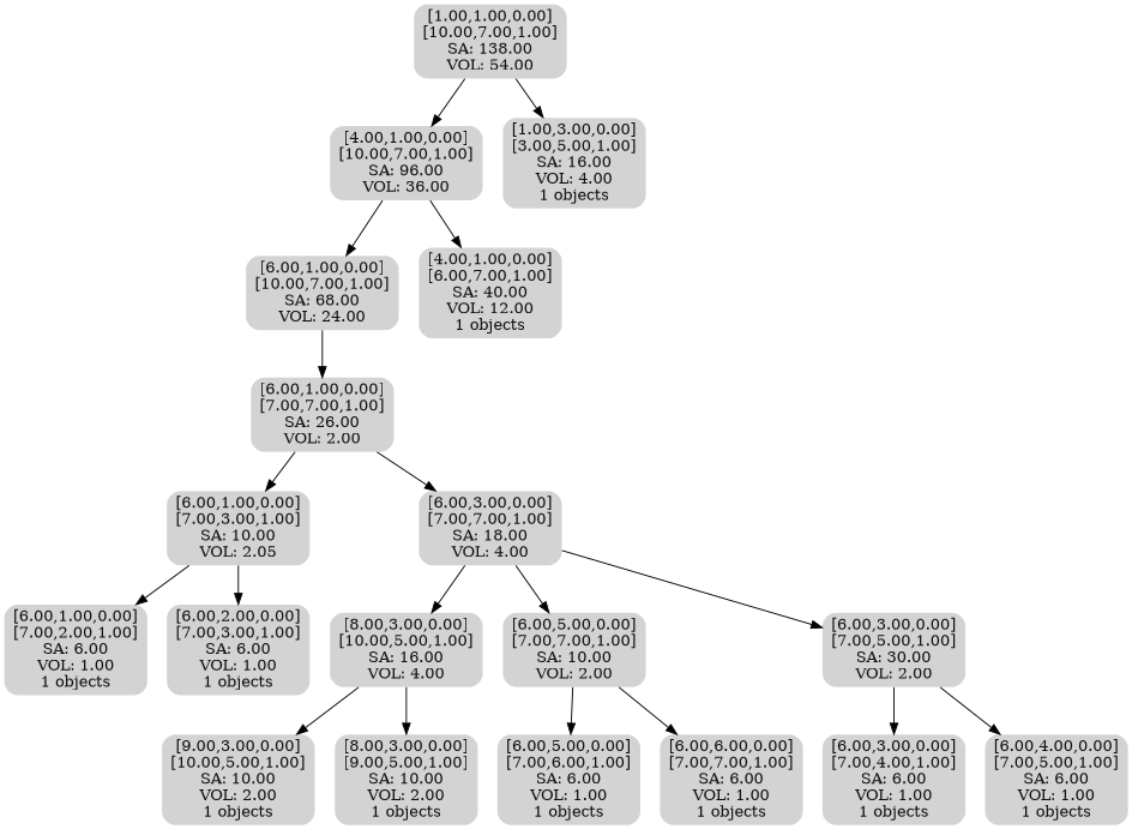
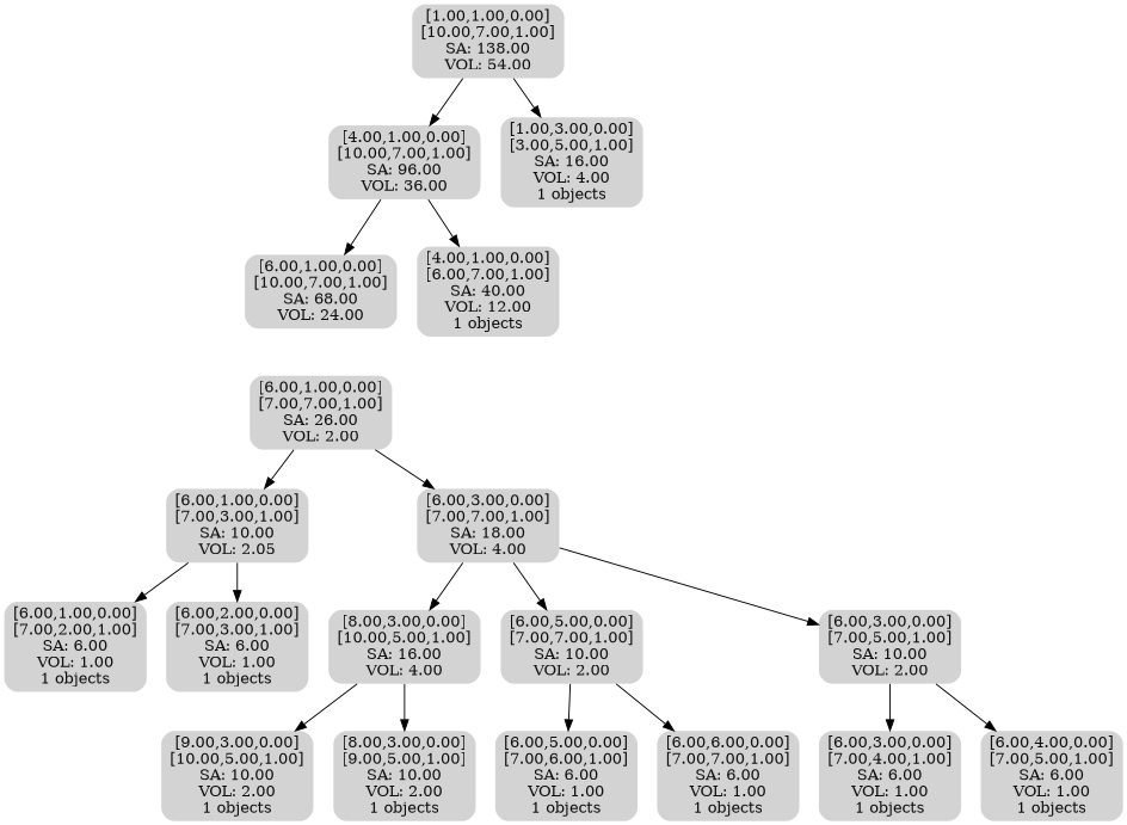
  digraph {
    node [fontcolor="#101010" shape=none style="rounded,filled"]
    n1 [label="[1.00,1.00,0.00]\n[10.00,7.00,1.00]\nSA: 138.00\nVOL: 54.00"]
    n2 [label="[4.00,1.00,0.00]\n[10.00,7.00,1.00]\nSA: 96.00\nVOL: 36.00"]
    n3 [label="[1.00,3.00,0.00]\n[3.00,5.00,1.00]\nSA: 16.00\nVOL: 4.00\n1 objects"]
    n4 [label="[6.00,1.00,0.00]\n[10.00,7.00,1.00]\nSA: 68.00\nVOL: 24.00"]
    n5 [label="[4.00,1.00,0.00]\n[6.00,7.00,1.00]\nSA: 40.00\nVOL: 12.00\n1 objects"]
    n6 [label="[6.00,1.00,0.00]\n[7.00,7.00,1.00]\nSA: 26.00\nVOL: 2.00"]
    n7 [label="[6.00,1.00,0.00]\n[7.00,3.00,1.00]\nSA: 10.00\nVOL: 2.05"]
    n8 [label="[6.00,3.00,0.00]\n[7.00,7.00,1.00]\nSA: 18.00\nVOL: 4.00"]
    n9 [label="[8.00,3.00,0.00]\n[10.00,5.00,1.00]\nSA: 16.00\nVOL: 4.00"]
    n10 [label="[9.00,3.00,0.00]\n[10.00,5.00,1.00]\nSA: 10.00\nVOL: 2.00\n1 objects"]
    n11 [label="[8.00,3.00,0.00]\n[9.00,5.00,1.00]\nSA: 10.00\nVOL: 2.00\n1 objects"]
    n12 [label="[6.00,1.00,0.00]\n[7.00,2.00,1.00]\nSA: 6.00\nVOL: 1.00\n1 objects"]
    n13 [label="[6.00,2.00,0.00]\n[7.00,3.00,1.00]\nSA: 6.00\nVOL: 1.00\n1 objects"]
    n14 [label="[6.00,5.00,0.00]\n[7.00,7.00,1.00]\nSA: 10.00\nVOL: 2.00"]
-   n15 [label="[6.00,3.00,0.00]\n[7.00,5.00,1.00]\nSA: 30.00\nVOL: 2.00"]
+   n15 [label="[6.00,3.00,0.00]\n[7.00,5.00,1.00]\nSA: 10.00\nVOL: 2.00"]
    n16 [label="[6.00,5.00,0.00]\n[7.00,6.00,1.00]\nSA: 6.00\nVOL: 1.00\n1 objects"]
    n17 [label="[6.00,6.00,0.00]\n[7.00,7.00,1.00]\nSA: 6.00\nVOL: 1.00\n1 objects"]
    n18 [label="[6.00,3.00,0.00]\n[7.00,4.00,1.00]\nSA: 6.00\nVOL: 1.00\n1 objects"]
    n19 [label="[6.00,4.00,0.00]\n[7.00,5.00,1.00]\nSA: 6.00\nVOL: 1.00\n1 objects"]
    n1 -> n2
    n1 -> n3
    n2 -> n4
    n2 -> n5
-   n4 -> n6
    n6 -> n7
    n6 -> n8
    n7 -> n12
    n7 -> n13
    n8 -> n9
    n8 -> n14
    n8 -> n15
    n9 -> n10
    n9 -> n11
    n14 -> n16
    n14 -> n17
    n15 -> n18
    n15 -> n19
  }
